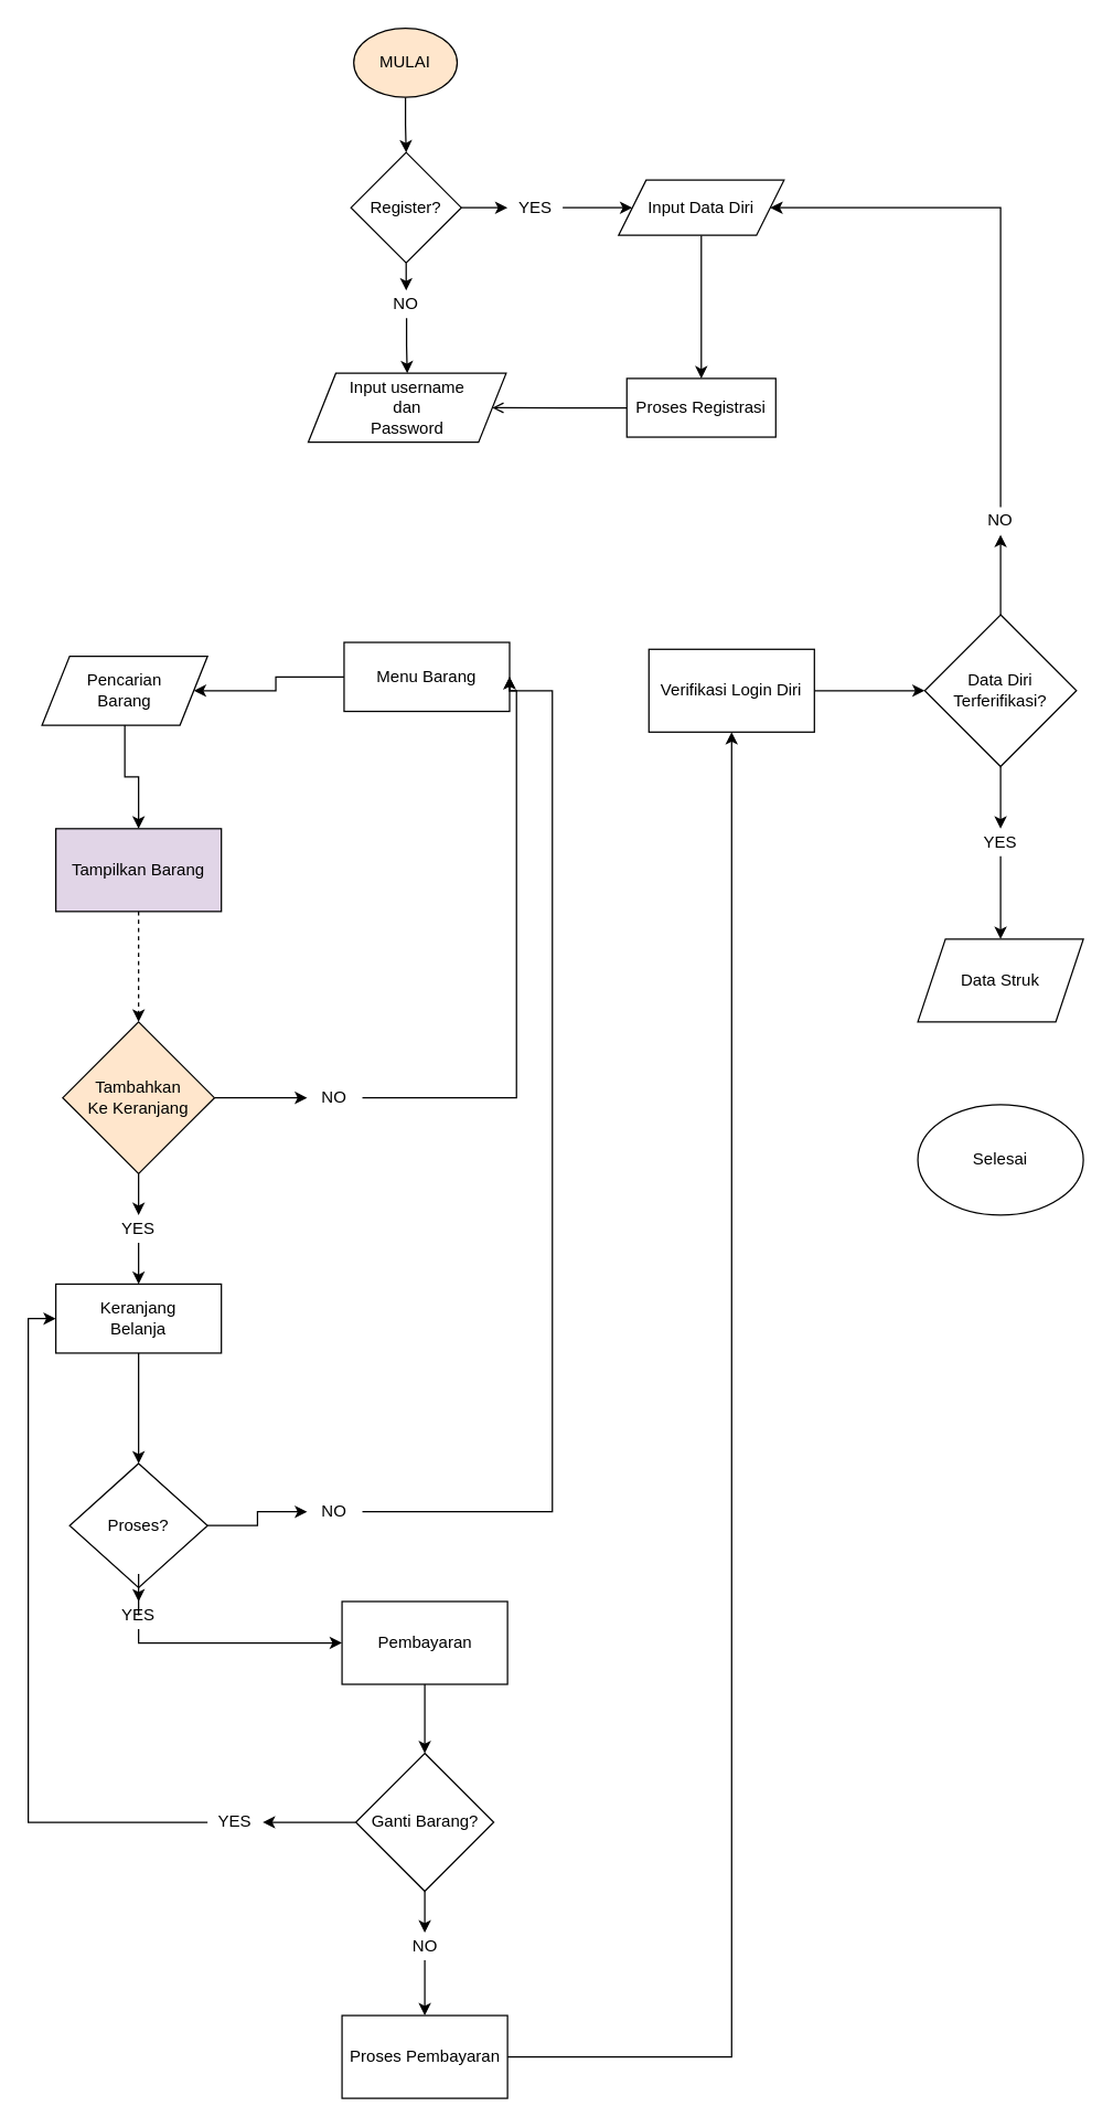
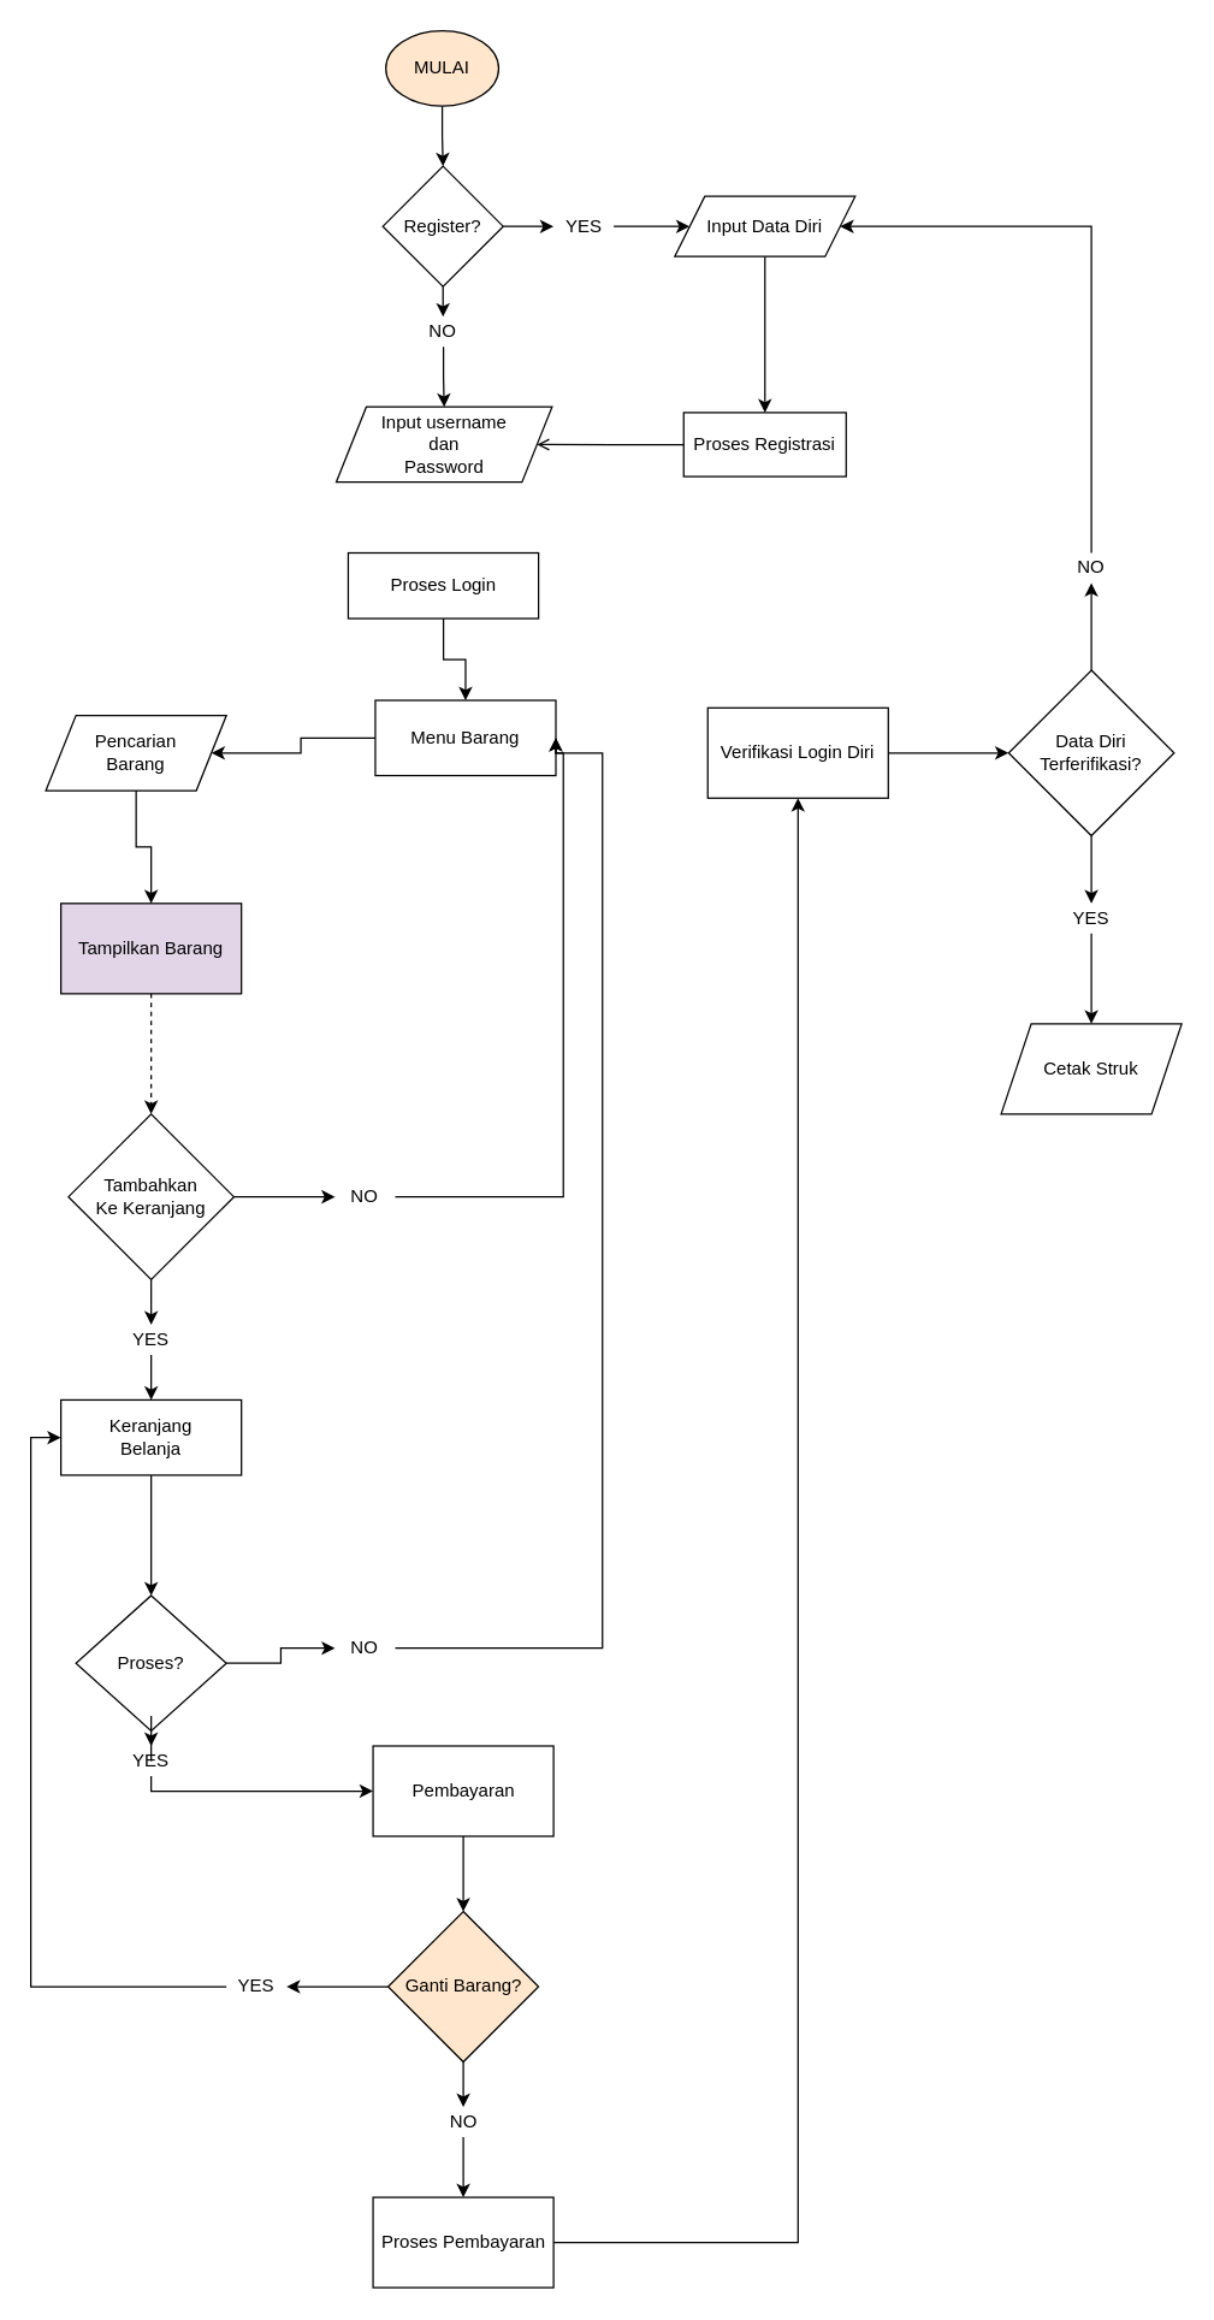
  <mxCell id="0" />
  <mxCell id="1" parent="0" />
  <mxCell id="2" style="edgeStyle=orthogonalEdgeStyle;rounded=0;orthogonalLoop=1;jettySize=auto;html=1;" edge="1" parent="1" source="3" target="5"><mxGeometry relative="1" as="geometry" /></mxCell>
  <mxCell id="3" value="MULAI" style="ellipse;whiteSpace=wrap;html=1;fillColor=#ffe6cc;" vertex="1" parent="1"><mxGeometry x="256" y="20" width="75" height="50" as="geometry" /></mxCell>
  <mxCell id="4" style="edgeStyle=orthogonalEdgeStyle;rounded=0;orthogonalLoop=1;jettySize=auto;html=1;" edge="1" parent="1" source="47" target="9"><mxGeometry relative="1" as="geometry" /></mxCell>
  <mxCell id="5" value="Register?" style="rhombus;whiteSpace=wrap;html=1;" vertex="1" parent="1"><mxGeometry x="254" y="110" width="80" height="80" as="geometry" /></mxCell>
  <mxCell id="6" style="edgeStyle=orthogonalEdgeStyle;rounded=0;orthogonalLoop=1;jettySize=auto;html=1;entryX=1;entryY=0.5;entryDx=0;entryDy=0;endArrow=open;" edge="1" parent="1" source="7" target="10"><mxGeometry relative="1" as="geometry"><mxPoint x="370" y="275" as="targetPoint" /></mxGeometry></mxCell>
  <mxCell id="7" value="Proses Registrasi" style="rounded=0;whiteSpace=wrap;html=1;" vertex="1" parent="1"><mxGeometry x="454" y="273.75" width="108" height="42.5" as="geometry" /></mxCell>
  <mxCell id="8" style="edgeStyle=orthogonalEdgeStyle;rounded=0;orthogonalLoop=1;jettySize=auto;html=1;entryX=0.5;entryY=0;entryDx=0;entryDy=0;" edge="1" parent="1" source="9" target="7"><mxGeometry relative="1" as="geometry" /></mxCell>
  <mxCell id="9" value="Input Data Diri" style="shape=parallelogram;perimeter=parallelogramPerimeter;whiteSpace=wrap;html=1;fixedSize=1;" vertex="1" parent="1"><mxGeometry x="448" y="130" width="120" height="40" as="geometry" /></mxCell>
  <mxCell id="10" value="Input username&lt;br&gt;dan&lt;br&gt;Password" style="shape=parallelogram;perimeter=parallelogramPerimeter;whiteSpace=wrap;html=1;fixedSize=1;" vertex="1" parent="1"><mxGeometry x="223" y="270" width="143.5" height="50" as="geometry" /></mxCell>
+ <mxCell id="11" style="edgeStyle=orthogonalEdgeStyle;rounded=0;orthogonalLoop=1;jettySize=auto;html=1;entryX=0.5;entryY=0;entryDx=0;entryDy=0;" edge="1" parent="1" source="12" target="14"><mxGeometry relative="1" as="geometry" /></mxCell>
+ <mxCell id="12" value="Proses Login" style="rounded=0;whiteSpace=wrap;html=1;" vertex="1" parent="1"><mxGeometry x="231" y="367" width="126.5" height="43.62" as="geometry" /></mxCell>
  <mxCell id="13" style="edgeStyle=orthogonalEdgeStyle;rounded=0;orthogonalLoop=1;jettySize=auto;html=1;entryX=1;entryY=0.5;entryDx=0;entryDy=0;" edge="1" parent="1" source="14" target="16"><mxGeometry relative="1" as="geometry" /></mxCell>
  <mxCell id="14" value="Menu Barang" style="rounded=0;whiteSpace=wrap;html=1;" vertex="1" parent="1"><mxGeometry x="249" y="465" width="120" height="50" as="geometry" /></mxCell>
  <mxCell id="15" style="edgeStyle=orthogonalEdgeStyle;rounded=0;orthogonalLoop=1;jettySize=auto;html=1;dashed=1;" edge="1" parent="1" source="26" target="20"><mxGeometry relative="1" as="geometry" /></mxCell>
  <mxCell id="16" value="Pencarian&lt;br&gt;Barang" style="shape=parallelogram;perimeter=parallelogramPerimeter;whiteSpace=wrap;html=1;fixedSize=1;" vertex="1" parent="1"><mxGeometry x="30" y="475" width="120" height="50" as="geometry" /></mxCell>
  <mxCell id="17" style="edgeStyle=orthogonalEdgeStyle;rounded=0;orthogonalLoop=1;jettySize=auto;html=1;entryX=1;entryY=0.5;entryDx=0;entryDy=0;" edge="1" parent="1" source="43" target="14"><mxGeometry relative="1" as="geometry"><Array as="points"><mxPoint x="374" y="795" /><mxPoint x="374" y="500" /></Array></mxGeometry></mxCell>
  <mxCell id="18" style="edgeStyle=orthogonalEdgeStyle;rounded=0;orthogonalLoop=1;jettySize=auto;html=1;entryX=0.5;entryY=0;entryDx=0;entryDy=0;" edge="1" parent="1" source="41" target="22"><mxGeometry relative="1" as="geometry" /></mxCell>
  <mxCell id="19" style="edgeStyle=orthogonalEdgeStyle;rounded=0;orthogonalLoop=1;jettySize=auto;html=1;exitX=1;exitY=0.5;exitDx=0;exitDy=0;entryX=0;entryY=0.5;entryDx=0;entryDy=0;" edge="1" parent="1" source="20" target="43"><mxGeometry relative="1" as="geometry" /></mxCell>
- <mxCell id="20" value="Tambahkan&lt;br&gt;Ke Keranjang" style="rhombus;whiteSpace=wrap;html=1;fillColor=#ffe6cc;" vertex="1" parent="1"><mxGeometry x="45" y="740" width="110" height="110" as="geometry" /></mxCell>
+ <mxCell id="20" value="Tambahkan&lt;br&gt;Ke Keranjang" style="rhombus;whiteSpace=wrap;html=1;" vertex="1" parent="1"><mxGeometry x="45" y="740" width="110" height="110" as="geometry" /></mxCell>
  <mxCell id="21" style="edgeStyle=orthogonalEdgeStyle;rounded=0;orthogonalLoop=1;jettySize=auto;html=1;" edge="1" parent="1" source="22" target="25"><mxGeometry relative="1" as="geometry" /></mxCell>
  <mxCell id="22" value="Keranjang&lt;br&gt;Belanja" style="rounded=0;whiteSpace=wrap;html=1;" vertex="1" parent="1"><mxGeometry x="40" y="930" width="120" height="50" as="geometry" /></mxCell>
  <mxCell id="23" style="edgeStyle=orthogonalEdgeStyle;rounded=0;orthogonalLoop=1;jettySize=auto;html=1;" edge="1" parent="1" source="39" target="31"><mxGeometry relative="1" as="geometry"><mxPoint x="100" y="1250" as="targetPoint" /><Array as="points"><mxPoint x="100" y="1190" /></Array></mxGeometry></mxCell>
  <mxCell id="24" style="edgeStyle=orthogonalEdgeStyle;rounded=0;orthogonalLoop=1;jettySize=auto;html=1;entryX=0;entryY=0.5;entryDx=0;entryDy=0;" edge="1" parent="1" source="25" target="29"><mxGeometry relative="1" as="geometry" /></mxCell>
  <mxCell id="25" value="Proses?" style="rhombus;whiteSpace=wrap;html=1;" vertex="1" parent="1"><mxGeometry x="50" y="1060" width="100" height="90" as="geometry" /></mxCell>
  <mxCell id="26" value="Tampilkan Barang" style="rounded=0;whiteSpace=wrap;html=1;fillColor=#e1d5e7;" vertex="1" parent="1"><mxGeometry x="40" y="600" width="120" height="60" as="geometry" /></mxCell>
  <mxCell id="27" style="edgeStyle=orthogonalEdgeStyle;rounded=0;orthogonalLoop=1;jettySize=auto;html=1;" edge="1" parent="1" source="16" target="26"><mxGeometry relative="1" as="geometry"><mxPoint x="100" y="525" as="sourcePoint" /><mxPoint x="100" y="740" as="targetPoint" /></mxGeometry></mxCell>
  <mxCell id="28" style="edgeStyle=orthogonalEdgeStyle;rounded=0;orthogonalLoop=1;jettySize=auto;html=1;entryX=1;entryY=0.5;entryDx=0;entryDy=0;" edge="1" parent="1" source="29" target="14"><mxGeometry relative="1" as="geometry"><Array as="points"><mxPoint x="400" y="1095" /><mxPoint x="400" y="500" /></Array></mxGeometry></mxCell>
  <mxCell id="29" value="NO" style="text;html=1;strokeColor=none;fillColor=none;align=center;verticalAlign=middle;whiteSpace=wrap;rounded=0;" vertex="1" parent="1"><mxGeometry x="222.25" y="1085" width="40" height="20" as="geometry" /></mxCell>
  <mxCell id="30" style="edgeStyle=orthogonalEdgeStyle;rounded=0;orthogonalLoop=1;jettySize=auto;html=1;entryX=0.5;entryY=0;entryDx=0;entryDy=0;" edge="1" parent="1" source="31" target="34"><mxGeometry relative="1" as="geometry"><mxPoint x="308" y="1240" as="targetPoint" /></mxGeometry></mxCell>
  <mxCell id="31" value="Pembayaran" style="rounded=0;whiteSpace=wrap;html=1;" vertex="1" parent="1"><mxGeometry x="247.5" y="1160" width="120" height="60" as="geometry" /></mxCell>
  <mxCell id="32" style="edgeStyle=orthogonalEdgeStyle;rounded=0;orthogonalLoop=1;jettySize=auto;html=1;entryX=1;entryY=0.5;entryDx=0;entryDy=0;" edge="1" parent="1" source="34" target="38"><mxGeometry relative="1" as="geometry" /></mxCell>
  <mxCell id="33" style="edgeStyle=orthogonalEdgeStyle;rounded=0;orthogonalLoop=1;jettySize=auto;html=1;entryX=0.5;entryY=0;entryDx=0;entryDy=0;" edge="1" parent="1" source="34" target="50"><mxGeometry relative="1" as="geometry" /></mxCell>
- <mxCell id="34" value="Ganti Barang?" style="rhombus;whiteSpace=wrap;html=1;" vertex="1" parent="1"><mxGeometry x="257.5" y="1270" width="100" height="100" as="geometry" /></mxCell>
+ <mxCell id="34" value="Ganti Barang?" style="rhombus;whiteSpace=wrap;html=1;fillColor=#ffe6cc;" vertex="1" parent="1"><mxGeometry x="257.5" y="1270" width="100" height="100" as="geometry" /></mxCell>
  <mxCell id="35" style="edgeStyle=orthogonalEdgeStyle;rounded=0;orthogonalLoop=1;jettySize=auto;html=1;entryX=0.5;entryY=1;entryDx=0;entryDy=0;" edge="1" parent="1" source="36" target="52"><mxGeometry relative="1" as="geometry" /></mxCell>
  <mxCell id="36" value="Proses Pembayaran" style="rounded=0;whiteSpace=wrap;html=1;" vertex="1" parent="1"><mxGeometry x="247.5" y="1460" width="120" height="60" as="geometry" /></mxCell>
  <mxCell id="37" style="edgeStyle=orthogonalEdgeStyle;rounded=0;orthogonalLoop=1;jettySize=auto;html=1;entryX=0;entryY=0.5;entryDx=0;entryDy=0;" edge="1" parent="1" source="38" target="22"><mxGeometry relative="1" as="geometry"><Array as="points"><mxPoint x="20" y="1320" /><mxPoint x="20" y="955" /></Array></mxGeometry></mxCell>
  <mxCell id="38" value="YES" style="text;html=1;strokeColor=none;fillColor=none;align=center;verticalAlign=middle;whiteSpace=wrap;rounded=0;" vertex="1" parent="1"><mxGeometry x="150" y="1310" width="40" height="20" as="geometry" /></mxCell>
  <mxCell id="39" value="YES" style="text;html=1;strokeColor=none;fillColor=none;align=center;verticalAlign=middle;whiteSpace=wrap;rounded=0;" vertex="1" parent="1"><mxGeometry x="80" y="1160" width="40" height="20" as="geometry" /></mxCell>
  <mxCell id="40" style="edgeStyle=orthogonalEdgeStyle;rounded=0;orthogonalLoop=1;jettySize=auto;html=1;" edge="1" parent="1" source="25" target="39"><mxGeometry relative="1" as="geometry"><mxPoint x="247.5" y="1180" as="targetPoint" /><mxPoint x="100" y="1140" as="sourcePoint" /><Array as="points" /></mxGeometry></mxCell>
  <mxCell id="41" value="YES" style="text;html=1;strokeColor=none;fillColor=none;align=center;verticalAlign=middle;whiteSpace=wrap;rounded=0;" vertex="1" parent="1"><mxGeometry x="80" y="880" width="40" height="20" as="geometry" /></mxCell>
  <mxCell id="42" style="edgeStyle=orthogonalEdgeStyle;rounded=0;orthogonalLoop=1;jettySize=auto;html=1;entryX=0.5;entryY=0;entryDx=0;entryDy=0;" edge="1" parent="1" source="20" target="41"><mxGeometry relative="1" as="geometry"><mxPoint x="100" y="850" as="sourcePoint" /><mxPoint x="100" y="930" as="targetPoint" /></mxGeometry></mxCell>
  <mxCell id="43" value="NO" style="text;html=1;strokeColor=none;fillColor=none;align=center;verticalAlign=middle;whiteSpace=wrap;rounded=0;" vertex="1" parent="1"><mxGeometry x="222.25" y="785" width="40" height="20" as="geometry" /></mxCell>
  <mxCell id="44" style="edgeStyle=orthogonalEdgeStyle;rounded=0;orthogonalLoop=1;jettySize=auto;html=1;entryX=0.5;entryY=0;entryDx=0;entryDy=0;" edge="1" parent="1" source="45" target="10"><mxGeometry relative="1" as="geometry" /></mxCell>
  <mxCell id="45" value="NO" style="text;html=1;strokeColor=none;fillColor=none;align=center;verticalAlign=middle;whiteSpace=wrap;rounded=0;" vertex="1" parent="1"><mxGeometry x="274.25" y="210" width="40" height="20" as="geometry" /></mxCell>
  <mxCell id="46" style="edgeStyle=orthogonalEdgeStyle;rounded=0;orthogonalLoop=1;jettySize=auto;html=1;exitX=0.5;exitY=1;exitDx=0;exitDy=0;" edge="1" parent="1" source="5" target="45"><mxGeometry relative="1" as="geometry"><mxPoint x="294" y="250" as="targetPoint" /><mxPoint x="294" y="190" as="sourcePoint" /></mxGeometry></mxCell>
  <mxCell id="47" value="YES" style="text;html=1;strokeColor=none;fillColor=none;align=center;verticalAlign=middle;whiteSpace=wrap;rounded=0;" vertex="1" parent="1"><mxGeometry x="367.5" y="140" width="40" height="20" as="geometry" /></mxCell>
  <mxCell id="48" style="edgeStyle=orthogonalEdgeStyle;rounded=0;orthogonalLoop=1;jettySize=auto;html=1;" edge="1" parent="1" source="5" target="47"><mxGeometry relative="1" as="geometry"><mxPoint x="334" y="150" as="sourcePoint" /><mxPoint x="458" y="150" as="targetPoint" /></mxGeometry></mxCell>
  <mxCell id="49" style="edgeStyle=orthogonalEdgeStyle;rounded=0;orthogonalLoop=1;jettySize=auto;html=1;entryX=0.5;entryY=0;entryDx=0;entryDy=0;" edge="1" parent="1" source="50" target="36"><mxGeometry relative="1" as="geometry" /></mxCell>
  <mxCell id="50" value="NO" style="text;html=1;strokeColor=none;fillColor=none;align=center;verticalAlign=middle;whiteSpace=wrap;rounded=0;" vertex="1" parent="1"><mxGeometry x="287.5" y="1400" width="40" height="20" as="geometry" /></mxCell>
  <mxCell id="51" style="edgeStyle=orthogonalEdgeStyle;rounded=0;orthogonalLoop=1;jettySize=auto;html=1;entryX=0;entryY=0.5;entryDx=0;entryDy=0;" edge="1" parent="1" source="52" target="55"><mxGeometry relative="1" as="geometry" /></mxCell>
  <mxCell id="52" value="Verifikasi Login Diri" style="rounded=0;whiteSpace=wrap;html=1;" vertex="1" parent="1"><mxGeometry x="470" y="470" width="120" height="60" as="geometry" /></mxCell>
  <mxCell id="53" style="edgeStyle=orthogonalEdgeStyle;rounded=0;orthogonalLoop=1;jettySize=auto;html=1;entryX=0.5;entryY=1;entryDx=0;entryDy=0;" edge="1" parent="1" source="55" target="59"><mxGeometry relative="1" as="geometry" /></mxCell>
  <mxCell id="54" style="edgeStyle=orthogonalEdgeStyle;rounded=0;orthogonalLoop=1;jettySize=auto;html=1;entryX=0.5;entryY=0;entryDx=0;entryDy=0;" edge="1" parent="1" source="55" target="57"><mxGeometry relative="1" as="geometry" /></mxCell>
  <mxCell id="55" value="Data Diri&lt;br&gt;Terferifikasi?" style="rhombus;whiteSpace=wrap;html=1;" vertex="1" parent="1"><mxGeometry x="670" y="445" width="110" height="110" as="geometry" /></mxCell>
  <mxCell id="56" style="edgeStyle=orthogonalEdgeStyle;rounded=0;orthogonalLoop=1;jettySize=auto;html=1;entryX=0.5;entryY=0;entryDx=0;entryDy=0;" edge="1" parent="1" source="57" target="60"><mxGeometry relative="1" as="geometry" /></mxCell>
  <mxCell id="57" value="YES" style="text;html=1;strokeColor=none;fillColor=none;align=center;verticalAlign=middle;whiteSpace=wrap;rounded=0;" vertex="1" parent="1"><mxGeometry x="705" y="600" width="40" height="20" as="geometry" /></mxCell>
  <mxCell id="58" style="edgeStyle=orthogonalEdgeStyle;rounded=0;orthogonalLoop=1;jettySize=auto;html=1;entryX=1;entryY=0.5;entryDx=0;entryDy=0;" edge="1" parent="1" source="59" target="9"><mxGeometry relative="1" as="geometry"><Array as="points"><mxPoint x="725" y="150" /></Array></mxGeometry></mxCell>
  <mxCell id="59" value="NO" style="text;html=1;strokeColor=none;fillColor=none;align=center;verticalAlign=middle;whiteSpace=wrap;rounded=0;" vertex="1" parent="1"><mxGeometry x="705" y="367" width="40" height="20" as="geometry" /></mxCell>
- <mxCell id="60" value="Data Struk" style="shape=parallelogram;perimeter=parallelogramPerimeter;whiteSpace=wrap;html=1;fixedSize=1;" vertex="1" parent="1"><mxGeometry x="665" y="680" width="120" height="60" as="geometry" /></mxCell>
- <mxCell id="61" value="Selesai" style="ellipse;whiteSpace=wrap;html=1;" vertex="1" parent="1"><mxGeometry x="665" y="800" width="120" height="80" as="geometry" /></mxCell>
+ <mxCell id="60" value="Cetak Struk" style="shape=parallelogram;perimeter=parallelogramPerimeter;whiteSpace=wrap;html=1;fixedSize=1;" vertex="1" parent="1"><mxGeometry x="665" y="680" width="120" height="60" as="geometry" /></mxCell>
